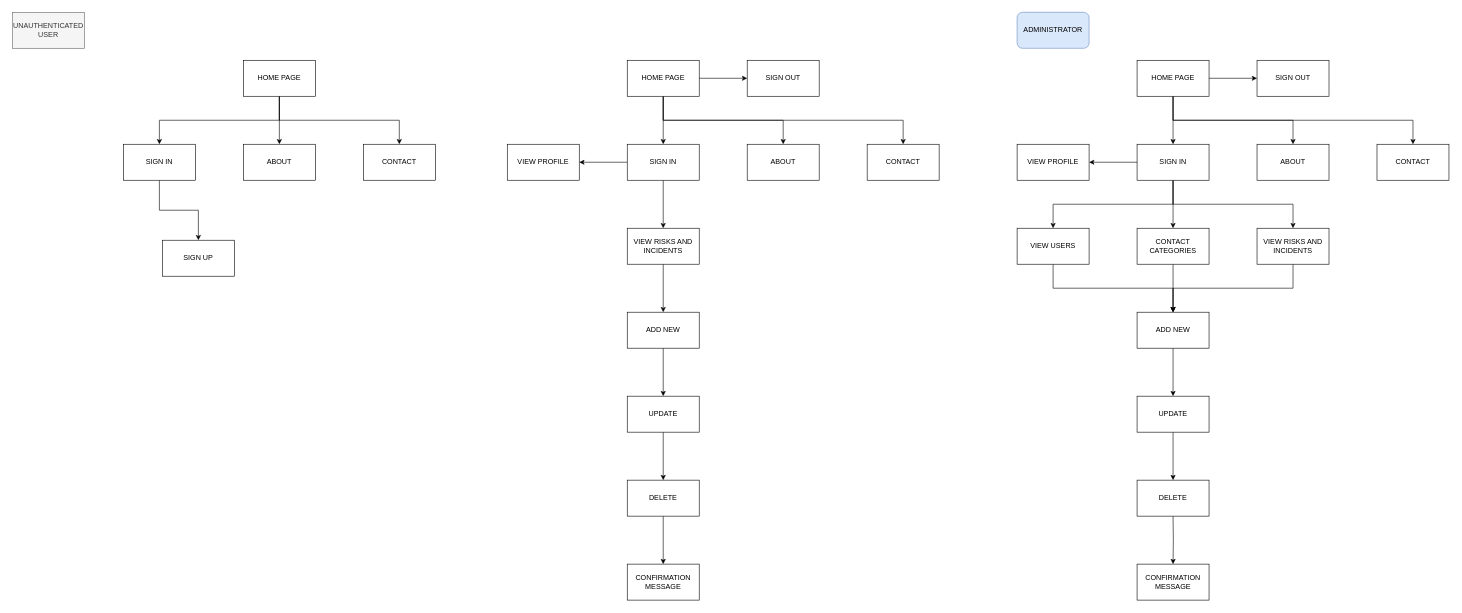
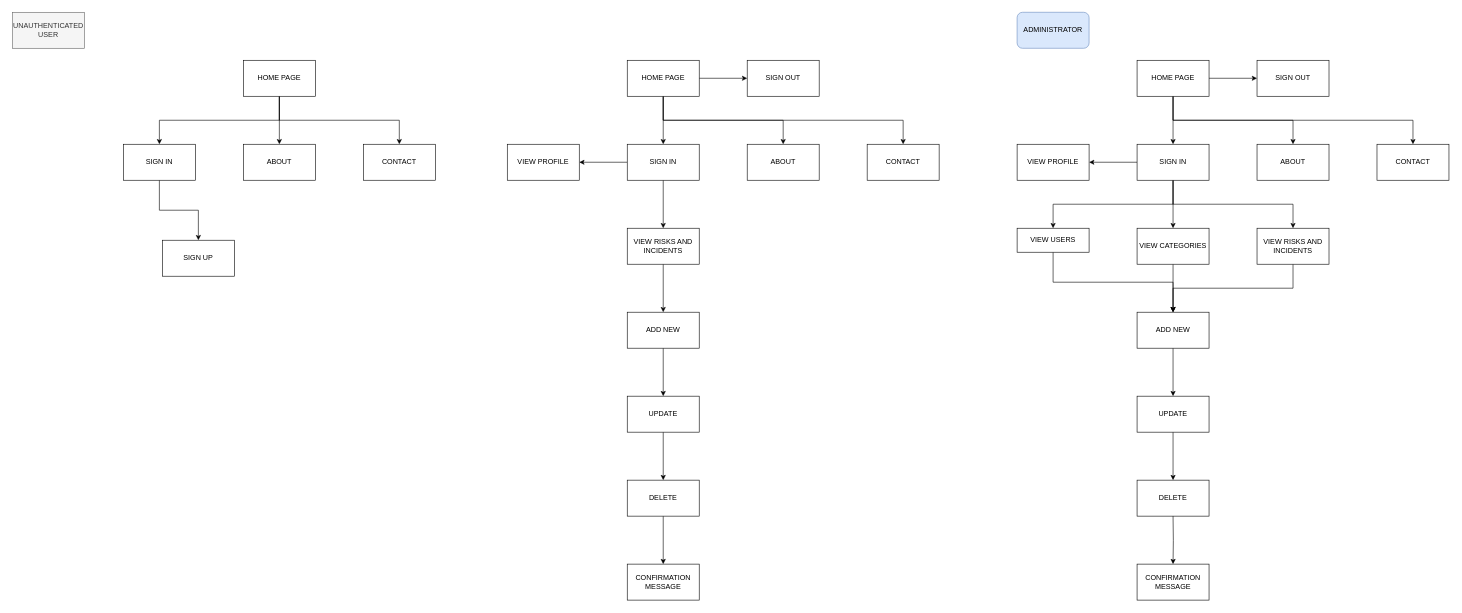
  <mxCell id="0" />
  <mxCell id="1" parent="0" />
  <mxCell id="2" value="ADMINISTRATOR" style="whiteSpace=wrap;html=1;fillColor=#dae8fc;strokeColor=#6c8ebf;rounded=1;" vertex="1" parent="1"><mxGeometry x="1695" y="20" width="120" height="60" as="geometry" /></mxCell>
  <mxCell id="3" value="UNAUTHENTICATED USER" style="rounded=0;whiteSpace=wrap;html=1;fillColor=#f5f5f5;strokeColor=#666666;fontColor=#333333;" vertex="1" parent="1"><mxGeometry x="20" y="20" width="120" height="60" as="geometry" /></mxCell>
  <mxCell id="4" value="" style="edgeStyle=orthogonalEdgeStyle;rounded=0;orthogonalLoop=1;jettySize=auto;html=1;" edge="1" parent="1" source="8" target="12"><mxGeometry relative="1" as="geometry" /></mxCell>
  <mxCell id="5" style="edgeStyle=orthogonalEdgeStyle;rounded=0;orthogonalLoop=1;jettySize=auto;html=1;exitX=0.5;exitY=1;exitDx=0;exitDy=0;entryX=0.5;entryY=0;entryDx=0;entryDy=0;" edge="1" parent="1" source="8" target="11"><mxGeometry relative="1" as="geometry" /></mxCell>
  <mxCell id="6" style="edgeStyle=orthogonalEdgeStyle;rounded=0;orthogonalLoop=1;jettySize=auto;html=1;exitX=0.5;exitY=1;exitDx=0;exitDy=0;" edge="1" parent="1" source="8" target="22"><mxGeometry relative="1" as="geometry" /></mxCell>
  <mxCell id="7" style="edgeStyle=orthogonalEdgeStyle;rounded=0;orthogonalLoop=1;jettySize=auto;html=1;exitX=0.5;exitY=1;exitDx=0;exitDy=0;" edge="1" parent="1" source="8" target="23"><mxGeometry relative="1" as="geometry" /></mxCell>
  <mxCell id="8" value="HOME PAGE" style="rounded=0;whiteSpace=wrap;html=1;" vertex="1" parent="1"><mxGeometry x="1045" y="100" width="120" height="60" as="geometry" /></mxCell>
  <mxCell id="9" value="" style="edgeStyle=orthogonalEdgeStyle;rounded=0;orthogonalLoop=1;jettySize=auto;html=1;" edge="1" parent="1" source="11" target="13"><mxGeometry relative="1" as="geometry" /></mxCell>
  <mxCell id="10" style="edgeStyle=orthogonalEdgeStyle;rounded=0;orthogonalLoop=1;jettySize=auto;html=1;exitX=0.5;exitY=1;exitDx=0;exitDy=0;entryX=0.5;entryY=0;entryDx=0;entryDy=0;" edge="1" parent="1" source="11" target="15"><mxGeometry relative="1" as="geometry" /></mxCell>
  <mxCell id="11" value="SIGN IN" style="rounded=0;whiteSpace=wrap;html=1;" vertex="1" parent="1"><mxGeometry x="1045" y="240" width="120" height="60" as="geometry" /></mxCell>
  <mxCell id="12" value="SIGN OUT" style="rounded=0;whiteSpace=wrap;html=1;" vertex="1" parent="1"><mxGeometry x="1245" y="100" width="120" height="60" as="geometry" /></mxCell>
  <mxCell id="13" value="VIEW PROFILE" style="whiteSpace=wrap;html=1;rounded=0;" vertex="1" parent="1"><mxGeometry x="845" y="240" width="120" height="60" as="geometry" /></mxCell>
  <mxCell id="14" style="edgeStyle=orthogonalEdgeStyle;rounded=0;orthogonalLoop=1;jettySize=auto;html=1;exitX=0.5;exitY=1;exitDx=0;exitDy=0;entryX=0.5;entryY=0;entryDx=0;entryDy=0;" edge="1" parent="1" source="15" target="17"><mxGeometry relative="1" as="geometry" /></mxCell>
  <mxCell id="15" value="VIEW RISKS AND INCIDENTS" style="whiteSpace=wrap;html=1;rounded=0;" vertex="1" parent="1"><mxGeometry x="1045" y="380" width="120" height="60" as="geometry" /></mxCell>
  <mxCell id="16" value="" style="edgeStyle=orthogonalEdgeStyle;rounded=0;orthogonalLoop=1;jettySize=auto;html=1;" edge="1" parent="1" source="17" target="19"><mxGeometry relative="1" as="geometry" /></mxCell>
  <mxCell id="17" value="ADD NEW" style="whiteSpace=wrap;html=1;rounded=0;" vertex="1" parent="1"><mxGeometry x="1045" y="520" width="120" height="60" as="geometry" /></mxCell>
  <mxCell id="18" value="" style="edgeStyle=orthogonalEdgeStyle;rounded=0;orthogonalLoop=1;jettySize=auto;html=1;" edge="1" parent="1" source="19" target="21"><mxGeometry relative="1" as="geometry" /></mxCell>
  <mxCell id="19" value="UPDATE" style="whiteSpace=wrap;html=1;rounded=0;" vertex="1" parent="1"><mxGeometry x="1045" y="660" width="120" height="60" as="geometry" /></mxCell>
  <mxCell id="20" value="" style="edgeStyle=orthogonalEdgeStyle;rounded=0;orthogonalLoop=1;jettySize=auto;html=1;" edge="1" parent="1" source="21" target="58"><mxGeometry relative="1" as="geometry" /></mxCell>
  <mxCell id="21" value="DELETE" style="whiteSpace=wrap;html=1;rounded=0;" vertex="1" parent="1"><mxGeometry x="1045" y="800" width="120" height="60" as="geometry" /></mxCell>
  <mxCell id="22" value="ABOUT" style="whiteSpace=wrap;html=1;rounded=0;" vertex="1" parent="1"><mxGeometry x="1245" y="240" width="120" height="60" as="geometry" /></mxCell>
  <mxCell id="23" value="CONTACT" style="rounded=0;whiteSpace=wrap;html=1;" vertex="1" parent="1"><mxGeometry x="1445" y="240" width="120" height="60" as="geometry" /></mxCell>
  <mxCell id="24" style="edgeStyle=orthogonalEdgeStyle;rounded=0;orthogonalLoop=1;jettySize=auto;html=1;exitX=0.5;exitY=1;exitDx=0;exitDy=0;entryX=0.5;entryY=0;entryDx=0;entryDy=0;" edge="1" parent="1" source="27" target="29"><mxGeometry relative="1" as="geometry" /></mxCell>
  <mxCell id="25" style="edgeStyle=orthogonalEdgeStyle;rounded=0;orthogonalLoop=1;jettySize=auto;html=1;exitX=0.5;exitY=1;exitDx=0;exitDy=0;" edge="1" parent="1" source="27" target="30"><mxGeometry relative="1" as="geometry" /></mxCell>
  <mxCell id="26" style="edgeStyle=orthogonalEdgeStyle;rounded=0;orthogonalLoop=1;jettySize=auto;html=1;exitX=0.5;exitY=1;exitDx=0;exitDy=0;" edge="1" parent="1" source="27" target="31"><mxGeometry relative="1" as="geometry" /></mxCell>
  <mxCell id="27" value="HOME PAGE" style="rounded=0;whiteSpace=wrap;html=1;" vertex="1" parent="1"><mxGeometry x="405" y="100" width="120" height="60" as="geometry" /></mxCell>
  <mxCell id="28" value="" style="edgeStyle=orthogonalEdgeStyle;rounded=0;orthogonalLoop=1;jettySize=auto;html=1;" edge="1" parent="1" source="29" target="32"><mxGeometry relative="1" as="geometry" /></mxCell>
  <mxCell id="29" value="SIGN IN" style="rounded=0;whiteSpace=wrap;html=1;" vertex="1" parent="1"><mxGeometry x="205" y="240" width="120" height="60" as="geometry" /></mxCell>
  <mxCell id="30" value="ABOUT" style="whiteSpace=wrap;html=1;rounded=0;" vertex="1" parent="1"><mxGeometry x="405" y="240" width="120" height="60" as="geometry" /></mxCell>
  <mxCell id="31" value="CONTACT" style="rounded=0;whiteSpace=wrap;html=1;" vertex="1" parent="1"><mxGeometry x="605" y="240" width="120" height="60" as="geometry" /></mxCell>
  <mxCell id="32" value="SIGN UP" style="whiteSpace=wrap;html=1;rounded=0;" vertex="1" parent="1"><mxGeometry x="270" y="400" width="120" height="60" as="geometry" /></mxCell>
  <mxCell id="33" value="" style="edgeStyle=orthogonalEdgeStyle;rounded=0;orthogonalLoop=1;jettySize=auto;html=1;" edge="1" parent="1" source="37" target="43"><mxGeometry relative="1" as="geometry" /></mxCell>
  <mxCell id="34" style="edgeStyle=orthogonalEdgeStyle;rounded=0;orthogonalLoop=1;jettySize=auto;html=1;exitX=0.5;exitY=1;exitDx=0;exitDy=0;entryX=0.5;entryY=0;entryDx=0;entryDy=0;" edge="1" parent="1" source="37" target="42"><mxGeometry relative="1" as="geometry" /></mxCell>
  <mxCell id="35" style="edgeStyle=orthogonalEdgeStyle;rounded=0;orthogonalLoop=1;jettySize=auto;html=1;exitX=0.5;exitY=1;exitDx=0;exitDy=0;" edge="1" parent="1" source="37" target="56"><mxGeometry relative="1" as="geometry" /></mxCell>
  <mxCell id="36" style="edgeStyle=orthogonalEdgeStyle;rounded=0;orthogonalLoop=1;jettySize=auto;html=1;exitX=0.5;exitY=1;exitDx=0;exitDy=0;" edge="1" parent="1" source="37" target="57"><mxGeometry relative="1" as="geometry" /></mxCell>
  <mxCell id="37" value="HOME PAGE" style="rounded=0;whiteSpace=wrap;html=1;" vertex="1" parent="1"><mxGeometry x="1895" y="100" width="120" height="60" as="geometry" /></mxCell>
  <mxCell id="38" value="" style="edgeStyle=orthogonalEdgeStyle;rounded=0;orthogonalLoop=1;jettySize=auto;html=1;" edge="1" parent="1" source="42" target="44"><mxGeometry relative="1" as="geometry" /></mxCell>
  <mxCell id="39" style="edgeStyle=orthogonalEdgeStyle;rounded=0;orthogonalLoop=1;jettySize=auto;html=1;exitX=0.5;exitY=1;exitDx=0;exitDy=0;entryX=0.5;entryY=0;entryDx=0;entryDy=0;" edge="1" parent="1" source="42" target="48"><mxGeometry relative="1" as="geometry" /></mxCell>
  <mxCell id="40" style="edgeStyle=orthogonalEdgeStyle;rounded=0;orthogonalLoop=1;jettySize=auto;html=1;exitX=0.5;exitY=1;exitDx=0;exitDy=0;entryX=0.5;entryY=0;entryDx=0;entryDy=0;" edge="1" parent="1" source="42" target="50"><mxGeometry relative="1" as="geometry" /></mxCell>
  <mxCell id="41" style="edgeStyle=orthogonalEdgeStyle;rounded=0;orthogonalLoop=1;jettySize=auto;html=1;exitX=0.5;exitY=1;exitDx=0;exitDy=0;entryX=0.5;entryY=0;entryDx=0;entryDy=0;" edge="1" parent="1" source="42" target="46"><mxGeometry relative="1" as="geometry" /></mxCell>
  <mxCell id="42" value="SIGN IN" style="rounded=0;whiteSpace=wrap;html=1;" vertex="1" parent="1"><mxGeometry x="1895" y="240" width="120" height="60" as="geometry" /></mxCell>
  <mxCell id="43" value="SIGN OUT" style="rounded=0;whiteSpace=wrap;html=1;" vertex="1" parent="1"><mxGeometry x="2095" y="100" width="120" height="60" as="geometry" /></mxCell>
  <mxCell id="44" value="VIEW PROFILE" style="whiteSpace=wrap;html=1;rounded=0;" vertex="1" parent="1"><mxGeometry x="1695" y="240" width="120" height="60" as="geometry" /></mxCell>
  <mxCell id="45" style="edgeStyle=orthogonalEdgeStyle;rounded=0;orthogonalLoop=1;jettySize=auto;html=1;exitX=0.5;exitY=1;exitDx=0;exitDy=0;entryX=0.5;entryY=0;entryDx=0;entryDy=0;" edge="1" parent="1" source="46" target="52"><mxGeometry relative="1" as="geometry" /></mxCell>
  <mxCell id="46" value="VIEW RISKS AND INCIDENTS" style="whiteSpace=wrap;html=1;rounded=0;" vertex="1" parent="1"><mxGeometry x="2095" y="380" width="120" height="60" as="geometry" /></mxCell>
  <mxCell id="47" style="edgeStyle=orthogonalEdgeStyle;rounded=0;orthogonalLoop=1;jettySize=auto;html=1;exitX=0.5;exitY=1;exitDx=0;exitDy=0;" edge="1" parent="1" source="48" target="52"><mxGeometry relative="1" as="geometry" /></mxCell>
- <mxCell id="48" value="VIEW USERS" style="whiteSpace=wrap;html=1;rounded=0;" vertex="1" parent="1"><mxGeometry x="1695" y="380" width="120" height="60" as="geometry" /></mxCell>
+ <mxCell id="48" value="VIEW USERS" style="whiteSpace=wrap;html=1;rounded=0;" vertex="1" parent="1"><mxGeometry x="1695" y="380" width="120" height="40" as="geometry" /></mxCell>
  <mxCell id="49" style="edgeStyle=orthogonalEdgeStyle;rounded=0;orthogonalLoop=1;jettySize=auto;html=1;exitX=0.5;exitY=1;exitDx=0;exitDy=0;entryX=0.5;entryY=0;entryDx=0;entryDy=0;" edge="1" parent="1" source="50" target="52"><mxGeometry relative="1" as="geometry" /></mxCell>
- <mxCell id="50" value="CONTACT CATEGORIES" style="whiteSpace=wrap;html=1;rounded=0;" vertex="1" parent="1"><mxGeometry x="1895" y="380" width="120" height="60" as="geometry" /></mxCell>
+ <mxCell id="50" value="VIEW CATEGORIES" style="whiteSpace=wrap;html=1;rounded=0;" vertex="1" parent="1"><mxGeometry x="1895" y="380" width="120" height="60" as="geometry" /></mxCell>
  <mxCell id="51" value="" style="edgeStyle=orthogonalEdgeStyle;rounded=0;orthogonalLoop=1;jettySize=auto;html=1;" edge="1" parent="1" source="52" target="54"><mxGeometry relative="1" as="geometry" /></mxCell>
  <mxCell id="52" value="ADD NEW" style="whiteSpace=wrap;html=1;rounded=0;" vertex="1" parent="1"><mxGeometry x="1895" y="520" width="120" height="60" as="geometry" /></mxCell>
  <mxCell id="53" value="" style="edgeStyle=orthogonalEdgeStyle;rounded=0;orthogonalLoop=1;jettySize=auto;html=1;" edge="1" parent="1" source="54" target="55"><mxGeometry relative="1" as="geometry" /></mxCell>
  <mxCell id="54" value="UPDATE" style="whiteSpace=wrap;html=1;rounded=0;" vertex="1" parent="1"><mxGeometry x="1895" y="660" width="120" height="60" as="geometry" /></mxCell>
  <mxCell id="55" value="DELETE" style="whiteSpace=wrap;html=1;rounded=0;" vertex="1" parent="1"><mxGeometry x="1895" y="800" width="120" height="60" as="geometry" /></mxCell>
  <mxCell id="56" value="ABOUT" style="whiteSpace=wrap;html=1;rounded=0;" vertex="1" parent="1"><mxGeometry x="2095" y="240" width="120" height="60" as="geometry" /></mxCell>
  <mxCell id="57" value="CONTACT" style="rounded=0;whiteSpace=wrap;html=1;" vertex="1" parent="1"><mxGeometry x="2295" y="240" width="120" height="60" as="geometry" /></mxCell>
  <mxCell id="58" value="CONFIRMATION MESSAGE" style="whiteSpace=wrap;html=1;rounded=0;" vertex="1" parent="1"><mxGeometry x="1045" y="940" width="120" height="60" as="geometry" /></mxCell>
  <mxCell id="59" value="" style="edgeStyle=orthogonalEdgeStyle;rounded=0;orthogonalLoop=1;jettySize=auto;html=1;" edge="1" parent="1" target="60"><mxGeometry relative="1" as="geometry"><mxPoint x="1955" y="860" as="sourcePoint" /></mxGeometry></mxCell>
  <mxCell id="60" value="CONFIRMATION MESSAGE" style="whiteSpace=wrap;html=1;rounded=0;" vertex="1" parent="1"><mxGeometry x="1895" y="940" width="120" height="60" as="geometry" /></mxCell>
